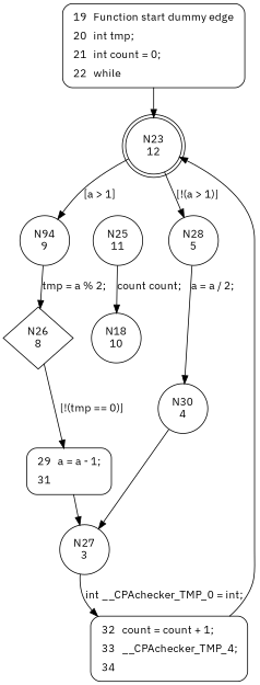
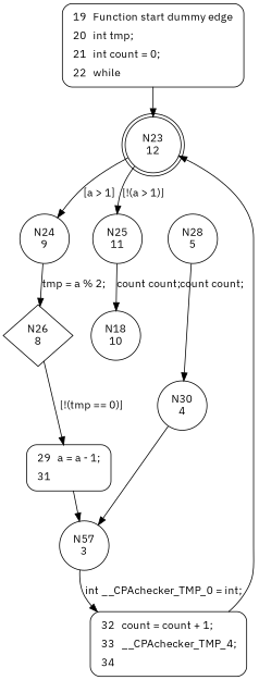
  digraph {
    fontname="IBM Plex Sans"
    node [fontname="IBM Plex Sans" shape=circle]
    edge [fontname="IBM Plex Sans"]
    n1 [label="N23\n12" shape=doublecircle]
-   n2 [label="N94\n9"]
+   n2 [label="N24\n9"]
    n3 [label="N25\n11"]
    n4 [label="N26\n8" shape=diamond]
    n5 [label="N18\n10"]
    n6 [fillcolor=white label=<<table border="0" cellborder="0" cellpadding="3" bgcolor="white"><tr><td align="right">29</td><td align="left">a = a - 1;</td></tr><tr><td align="right">31</td><td align="left"></td></tr></table>> penwidth=1 shape=Mrecord style="filled,bold"]
    n7 [label="N28\n5"]
    n8 [label="N30\n4"]
-   n9 [label="N27\n3"]
+   n9 [label="N57\n3"]
    n10 [fillcolor=white label=<<table border="0" cellborder="0" cellpadding="3" bgcolor="white"><tr><td align="right">32</td><td align="left">count = count + 1;</td></tr><tr><td align="right">33</td><td align="left">__CPAchecker_TMP_4;</td></tr><tr><td align="right">34</td><td align="left"></td></tr></table>> penwidth=1 shape=Mrecord style="filled,bold"]
    n11 [fillcolor=white label=<<table border="0" cellborder="0" cellpadding="3" bgcolor="white"><tr><td align="right">19</td><td align="left">Function start dummy edge</td></tr><tr><td align="right">20</td><td align="left">int tmp;</td></tr><tr><td align="right">21</td><td align="left">int count = 0;</td></tr><tr><td align="right">22</td><td align="left">while</td></tr></table>> penwidth=1 shape=Mrecord style="filled,bold"]
    n1 -> n2 [label="[a > 1]"]
-   n1 -> n7 [label="[!(a > 1)]"]
+   n1 -> n3 [label="[!(a > 1)]"]
    n2 -> n4 [label="tmp = a % 2;"]
    n3 -> n5 [label="count count;"]
    n4 -> n6 [label="[!(tmp == 0)]"]
    n6 -> n9
-   n7 -> n8 [label="a = a / 2;"]
+   n7 -> n8 [label="count count;"]
    n8 -> n9
    n9 -> n10 [label="int __CPAchecker_TMP_0 = int;"]
    n10 -> n1
    n11 -> n1
  }
